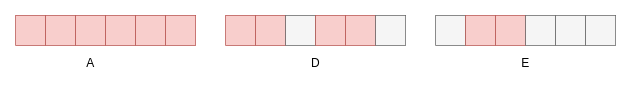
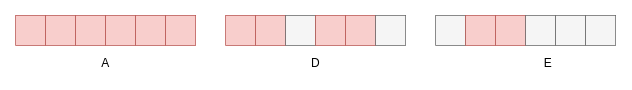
  <mxCell id="0" />
  <mxCell id="1" parent="0" />
  <mxCell id="2" value="" style="whiteSpace=wrap;html=1;aspect=fixed;fontSize=16;fillColor=#f8cecc;strokeColor=#b85450;" vertex="1" parent="1"><mxGeometry x="20" y="20" width="40" height="40" as="geometry" /></mxCell>
  <mxCell id="3" value="" style="whiteSpace=wrap;html=1;aspect=fixed;fontSize=16;fillColor=#f8cecc;strokeColor=#b85450;" vertex="1" parent="1"><mxGeometry x="60" y="20" width="40" height="40" as="geometry" /></mxCell>
  <mxCell id="4" value="" style="whiteSpace=wrap;html=1;aspect=fixed;fontSize=16;fillColor=#f8cecc;strokeColor=#b85450;" vertex="1" parent="1"><mxGeometry x="100" y="20" width="40" height="40" as="geometry" /></mxCell>
  <mxCell id="5" value="" style="whiteSpace=wrap;html=1;aspect=fixed;fontSize=16;fillColor=#f8cecc;strokeColor=#b85450;" vertex="1" parent="1"><mxGeometry x="140" y="20" width="40" height="40" as="geometry" /></mxCell>
  <mxCell id="6" value="" style="whiteSpace=wrap;html=1;aspect=fixed;fontSize=16;fillColor=#f8cecc;strokeColor=#b85450;" vertex="1" parent="1"><mxGeometry x="180" y="20" width="40" height="40" as="geometry" /></mxCell>
  <mxCell id="7" value="" style="whiteSpace=wrap;html=1;aspect=fixed;fontSize=16;fillColor=#f8cecc;strokeColor=#b85450;" vertex="1" parent="1"><mxGeometry x="220" y="20" width="40" height="40" as="geometry" /></mxCell>
  <mxCell id="8" value="" style="whiteSpace=wrap;html=1;aspect=fixed;fontSize=16;fillColor=#f8cecc;strokeColor=#b85450;" vertex="1" parent="1"><mxGeometry x="300" y="20" width="40" height="40" as="geometry" /></mxCell>
  <mxCell id="9" value="" style="whiteSpace=wrap;html=1;aspect=fixed;fontSize=16;fillColor=#f8cecc;strokeColor=#b85450;" vertex="1" parent="1"><mxGeometry x="340" y="20" width="40" height="40" as="geometry" /></mxCell>
  <mxCell id="10" value="" style="whiteSpace=wrap;html=1;aspect=fixed;fontSize=16;fillColor=#f5f5f5;strokeColor=#666666;fontColor=#333333;" vertex="1" parent="1"><mxGeometry x="380" y="20" width="40" height="40" as="geometry" /></mxCell>
  <mxCell id="11" value="" style="whiteSpace=wrap;html=1;aspect=fixed;fontSize=16;fillColor=#f8cecc;strokeColor=#b85450;" vertex="1" parent="1"><mxGeometry x="420" y="20" width="40" height="40" as="geometry" /></mxCell>
  <mxCell id="12" value="" style="whiteSpace=wrap;html=1;aspect=fixed;fontSize=16;fillColor=#f8cecc;strokeColor=#b85450;" vertex="1" parent="1"><mxGeometry x="460" y="20" width="40" height="40" as="geometry" /></mxCell>
  <mxCell id="13" value="" style="whiteSpace=wrap;html=1;aspect=fixed;fontSize=16;fillColor=#f5f5f5;fontColor=#333333;strokeColor=#666666;" vertex="1" parent="1"><mxGeometry x="500" y="20" width="40" height="40" as="geometry" /></mxCell>
- <mxCell id="14" value="A" style="text;html=1;strokeColor=none;fillColor=none;align=center;verticalAlign=middle;whiteSpace=wrap;rounded=0;fontSize=16;" vertex="1" parent="1"><mxGeometry x="90" y="68" width="60" height="30" as="geometry" /></mxCell>
+ <mxCell id="14" value="A" style="text;html=1;strokeColor=none;fillColor=none;align=center;verticalAlign=middle;whiteSpace=wrap;rounded=0;fontSize=16;" vertex="1" parent="1"><mxGeometry x="110" y="68" width="60" height="30" as="geometry" /></mxCell>
  <mxCell id="15" value="D" style="text;html=1;strokeColor=none;fillColor=none;align=center;verticalAlign=middle;whiteSpace=wrap;rounded=0;fontSize=16;" vertex="1" parent="1"><mxGeometry x="390" y="68" width="60" height="30" as="geometry" /></mxCell>
  <mxCell id="16" value="" style="whiteSpace=wrap;html=1;aspect=fixed;fontSize=16;fillColor=#f5f5f5;strokeColor=#666666;fontColor=#333333;" vertex="1" parent="1"><mxGeometry x="580" y="20" width="40" height="40" as="geometry" /></mxCell>
  <mxCell id="17" value="" style="whiteSpace=wrap;html=1;aspect=fixed;fontSize=16;fillColor=#f8cecc;strokeColor=#b85450;" vertex="1" parent="1"><mxGeometry x="620" y="20" width="40" height="40" as="geometry" /></mxCell>
  <mxCell id="18" value="" style="whiteSpace=wrap;html=1;aspect=fixed;fontSize=16;fillColor=#f8cecc;strokeColor=#b85450;" vertex="1" parent="1"><mxGeometry x="660" y="20" width="40" height="40" as="geometry" /></mxCell>
  <mxCell id="19" value="" style="whiteSpace=wrap;html=1;aspect=fixed;fontSize=16;fillColor=#f5f5f5;strokeColor=#666666;fontColor=#333333;" vertex="1" parent="1"><mxGeometry x="700" y="20" width="40" height="40" as="geometry" /></mxCell>
  <mxCell id="20" value="" style="whiteSpace=wrap;html=1;aspect=fixed;fontSize=16;fillColor=#f5f5f5;strokeColor=#666666;fontColor=#333333;" vertex="1" parent="1"><mxGeometry x="740" y="20" width="40" height="40" as="geometry" /></mxCell>
  <mxCell id="21" value="" style="whiteSpace=wrap;html=1;aspect=fixed;fontSize=16;fillColor=#f5f5f5;strokeColor=#666666;fontColor=#333333;" vertex="1" parent="1"><mxGeometry x="780" y="20" width="40" height="40" as="geometry" /></mxCell>
- <mxCell id="22" value="E" style="text;html=1;strokeColor=none;fillColor=none;align=center;verticalAlign=middle;whiteSpace=wrap;rounded=0;fontSize=16;" vertex="1" parent="1"><mxGeometry x="670" y="68" width="60" height="30" as="geometry" /></mxCell>
+ <mxCell id="22" value="E" style="text;html=1;strokeColor=none;fillColor=none;align=center;verticalAlign=middle;whiteSpace=wrap;rounded=0;fontSize=16;" vertex="1" parent="1"><mxGeometry x="700" y="68" width="60" height="30" as="geometry" /></mxCell>
